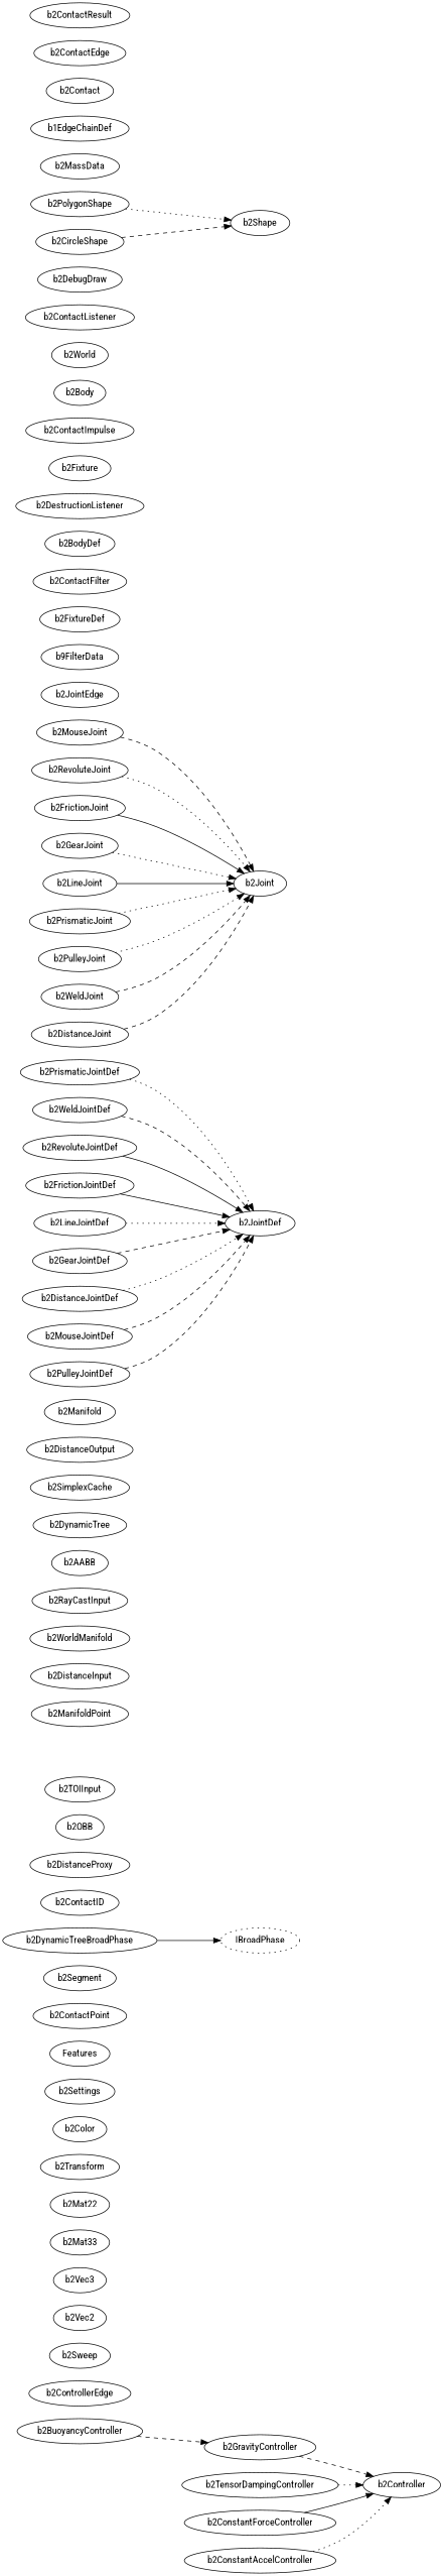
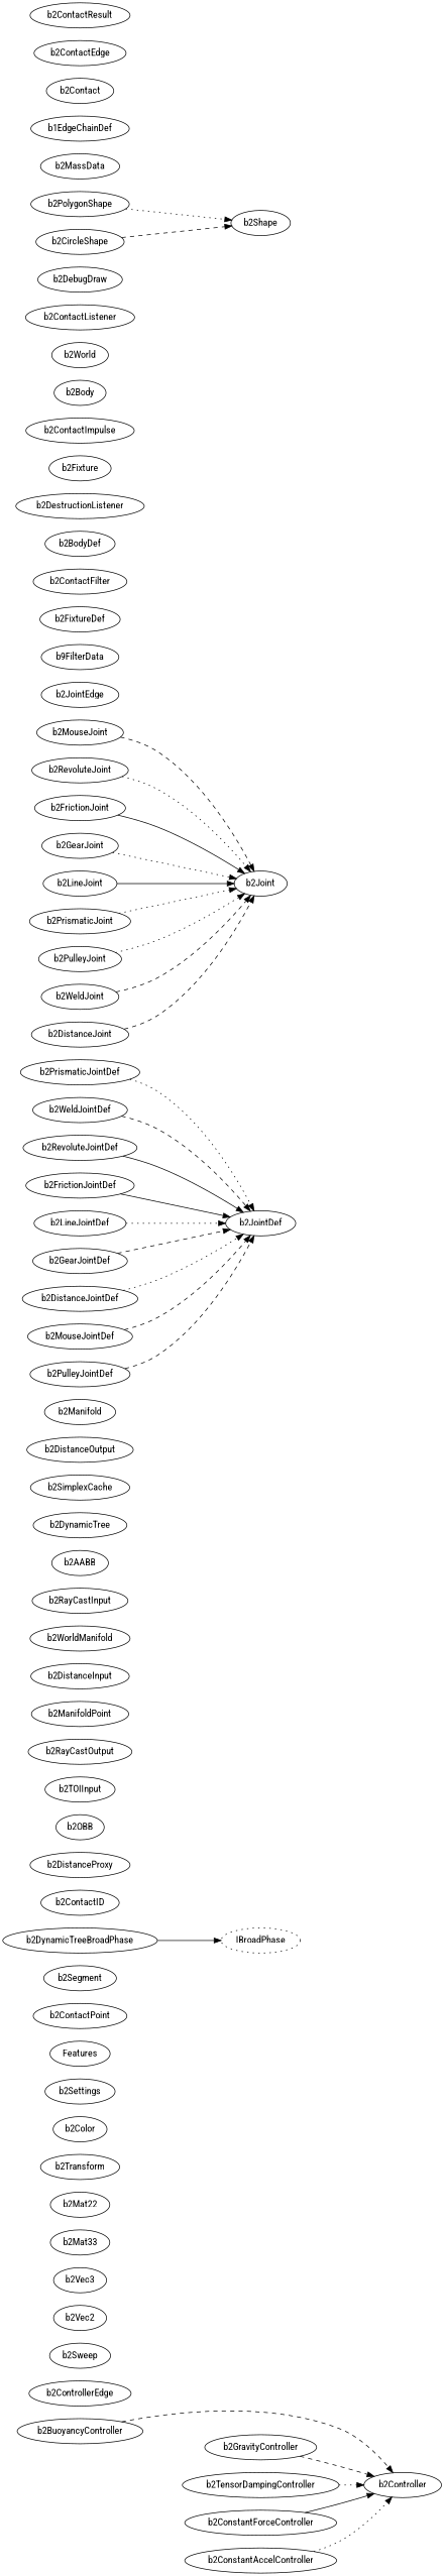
  strict digraph {
    fontname="Roboto Condensed"
    rankdir=LR
    node [fontname="Roboto Condensed"]
    edge [fontname="Roboto Condensed" style=dashed]
    n1 [label=b2BuoyancyController]
    n2 [label=b2Controller]
    n3 [label=b2GravityController]
    n4 [label=b2TensorDampingController]
    n5 [label=b2ConstantForceController]
    n6 [label=b2ConstantAccelController]
    n7 [label=b2ControllerEdge]
    n8 [label=b2Sweep]
    n9 [label=b2Vec2]
    n10 [label=b2Vec3]
    n11 [label=b2Mat33]
    n12 [label=b2Mat22]
    n13 [label=b2Transform]
    n14 [label=b2Color]
    n15 [label=b2Settings]
    n16 [label=Features]
    n17 [label=b2ContactPoint]
    n18 [label=b2Segment]
    n19 [label=IBroadPhase style=dotted]
    n20 [label=b2ContactID]
    n21 [label=b2DistanceProxy]
    n22 [label=b2OBB]
    n23 [label=b2TOIInput]
+   n24 [label=b2RayCastOutput]
    n25 [label=b2ManifoldPoint]
    n26 [label=b2DistanceInput]
    n27 [label=b2WorldManifold]
    n28 [label=b2DynamicTreeBroadPhase]
    n29 [label=b2RayCastInput]
    n30 [label=b2AABB]
    n31 [label=b2DynamicTree]
    n32 [label=b2SimplexCache]
    n33 [label=b2DistanceOutput]
    n34 [label=b2Manifold]
    n35 [label=b2PrismaticJointDef]
    n36 [label=b2JointDef]
    n37 [label=b2MouseJoint]
    n38 [label=b2Joint]
    n39 [label=b2RevoluteJoint]
    n40 [label=b2FrictionJoint]
    n41 [label=b2WeldJointDef]
    n42 [label=b2GearJoint]
    n43 [label=b2RevoluteJointDef]
    n44 [label=b2LineJoint]
    n45 [label=b2FrictionJointDef]
    n46 [label=b2PrismaticJoint]
    n47 [label=b2LineJointDef]
    n48 [label=b2PulleyJoint]
    n49 [label=b2JointEdge]
    n50 [label=b2GearJointDef]
    n51 [label=b2DistanceJointDef]
    n52 [label=b2MouseJointDef]
    n53 [label=b2PulleyJointDef]
    n54 [label=b2WeldJoint]
    n55 [label=b2DistanceJoint]
    n56 [label=b9FilterData]
    n57 [label=b2FixtureDef]
    n58 [label=b2ContactFilter]
    n59 [label=b2BodyDef]
    n60 [label=b2DestructionListener]
    n61 [label=b2Fixture]
    n62 [label=b2ContactImpulse]
    n63 [label=b2Body]
    n64 [label=b2World]
    n65 [label=b2ContactListener]
    n66 [label=b2DebugDraw]
    n67 [label=b2Shape]
    n68 [label=b2PolygonShape]
    n69 [label=b2MassData]
    n70 [label=b2CircleShape]
    n71 [label=b1EdgeChainDef]
    n72 [label=b2Contact]
    n73 [label=b2ContactEdge]
    n74 [label=b2ContactResult]
-   n1 -> n3
+   n1 -> n2
    n3 -> n2
    n4 -> n2 [style=dotted]
    n5 -> n2 [style=solid]
    n6 -> n2 [style=dotted]
    n28 -> n19 [style=solid]
    n35 -> n36 [style=dotted]
    n37 -> n38
    n39 -> n38 [style=dotted]
    n40 -> n38 [style=solid]
    n41 -> n36
    n42 -> n38 [style=dotted]
    n43 -> n36 [style=solid]
    n44 -> n38 [style=solid]
    n45 -> n36 [style=solid]
    n46 -> n38 [style=dotted]
    n47 -> n36 [style=dotted]
    n48 -> n38 [style=dotted]
    n50 -> n36
    n51 -> n36 [style=dotted]
    n52 -> n36
    n53 -> n36
    n54 -> n38
    n55 -> n38
    n68 -> n67 [style=dotted]
    n70 -> n67
  }
